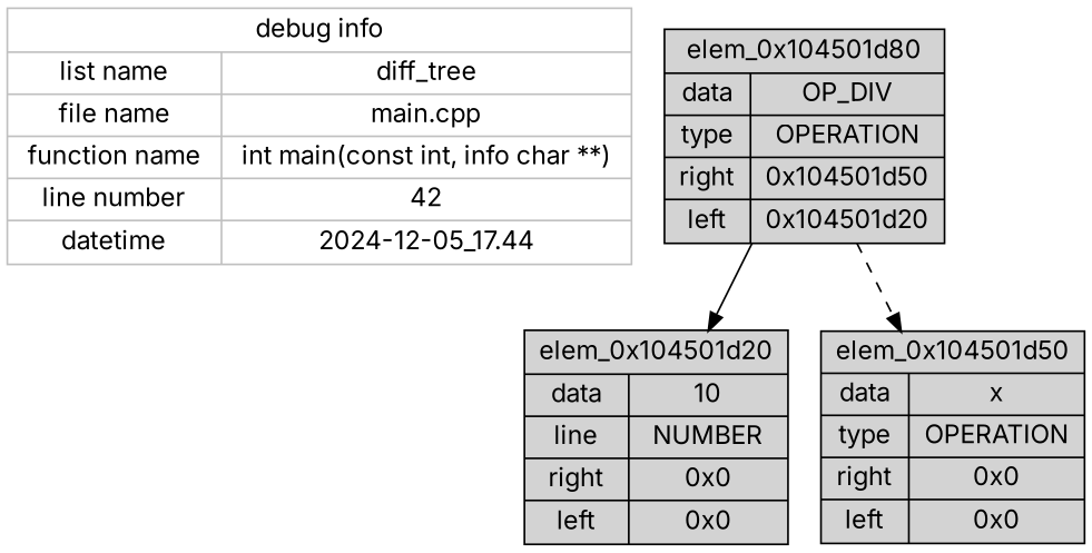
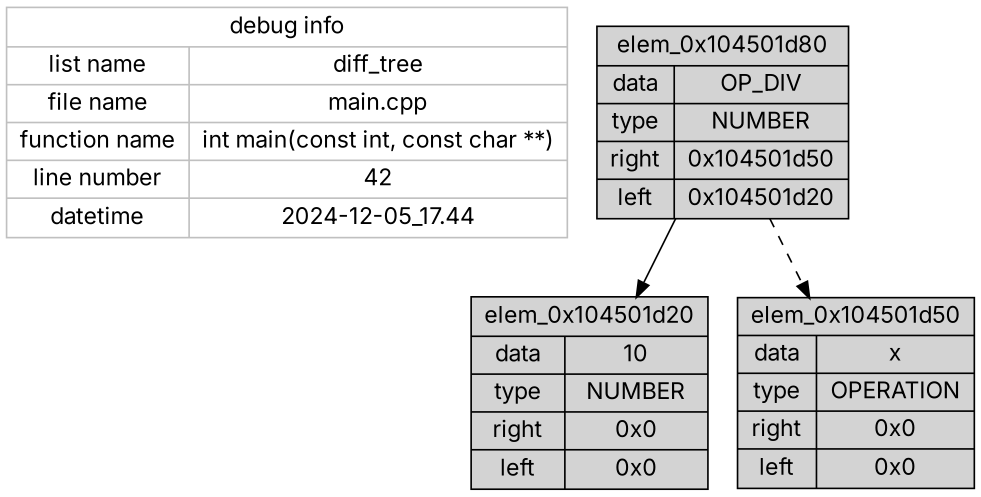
  digraph {
    fontname=Inter
    node [color=black fillcolor=lightgrey fontname=Inter shape=record style=filled]
    edge [fontname=Inter]
-   n1 [color=grey fillcolor=white label="{debug info | { {list name | file name | function name | line number | datetime} | {diff_tree | main.cpp | int main(const int, info char **) | 42 | 2024-12-05_17.44} }}"]
-   n2 [label="{elem_0x104501d80  | { {data | type | right | left} | {OP_DIV | OPERATION | 0x104501d50 | 0x104501d20} } }"]
-   n3 [label="{elem_0x104501d20  | { {data | line | right | left} | {10 | NUMBER | 0x0 | 0x0} } }"]
+   n1 [color=grey fillcolor=white label="{debug info | { {list name | file name | function name | line number | datetime} | {diff_tree | main.cpp | int main(const int, const char **) | 42 | 2024-12-05_17.44} }}"]
+   n2 [label="{elem_0x104501d80  | { {data | type | right | left} | {OP_DIV | NUMBER | 0x104501d50 | 0x104501d20} } }"]
+   n3 [label="{elem_0x104501d20  | { {data | type | right | left} | {10 | NUMBER | 0x0 | 0x0} } }"]
    n4 [label="{elem_0x104501d50  | { {data | type | right | left} | {x | OPERATION | 0x0 | 0x0} } }"]
    n2 -> n3 [style=solid]
    n2 -> n4 [style=dashed]
  }
